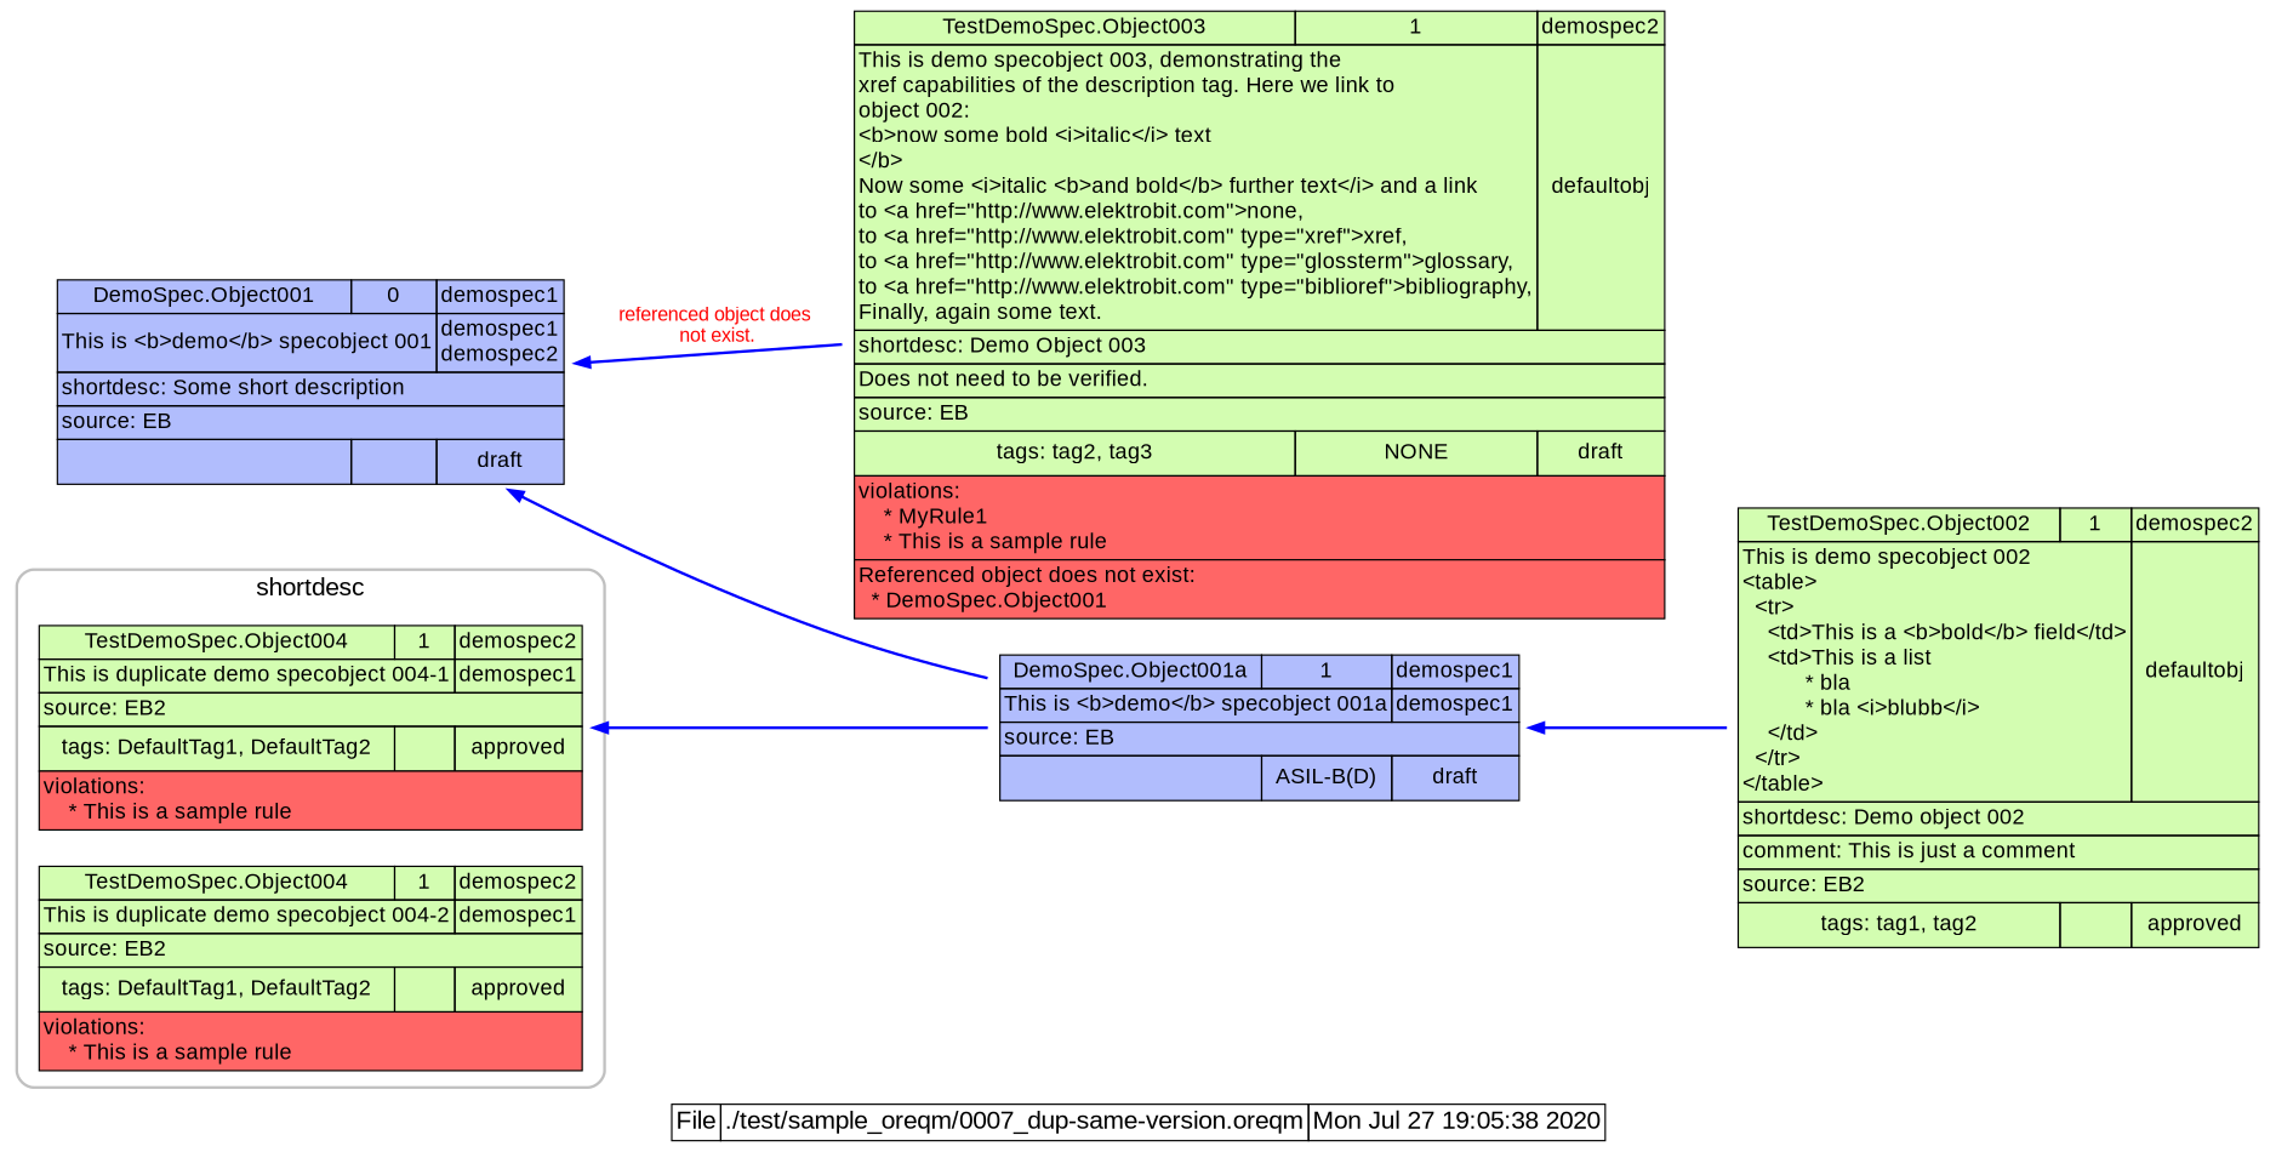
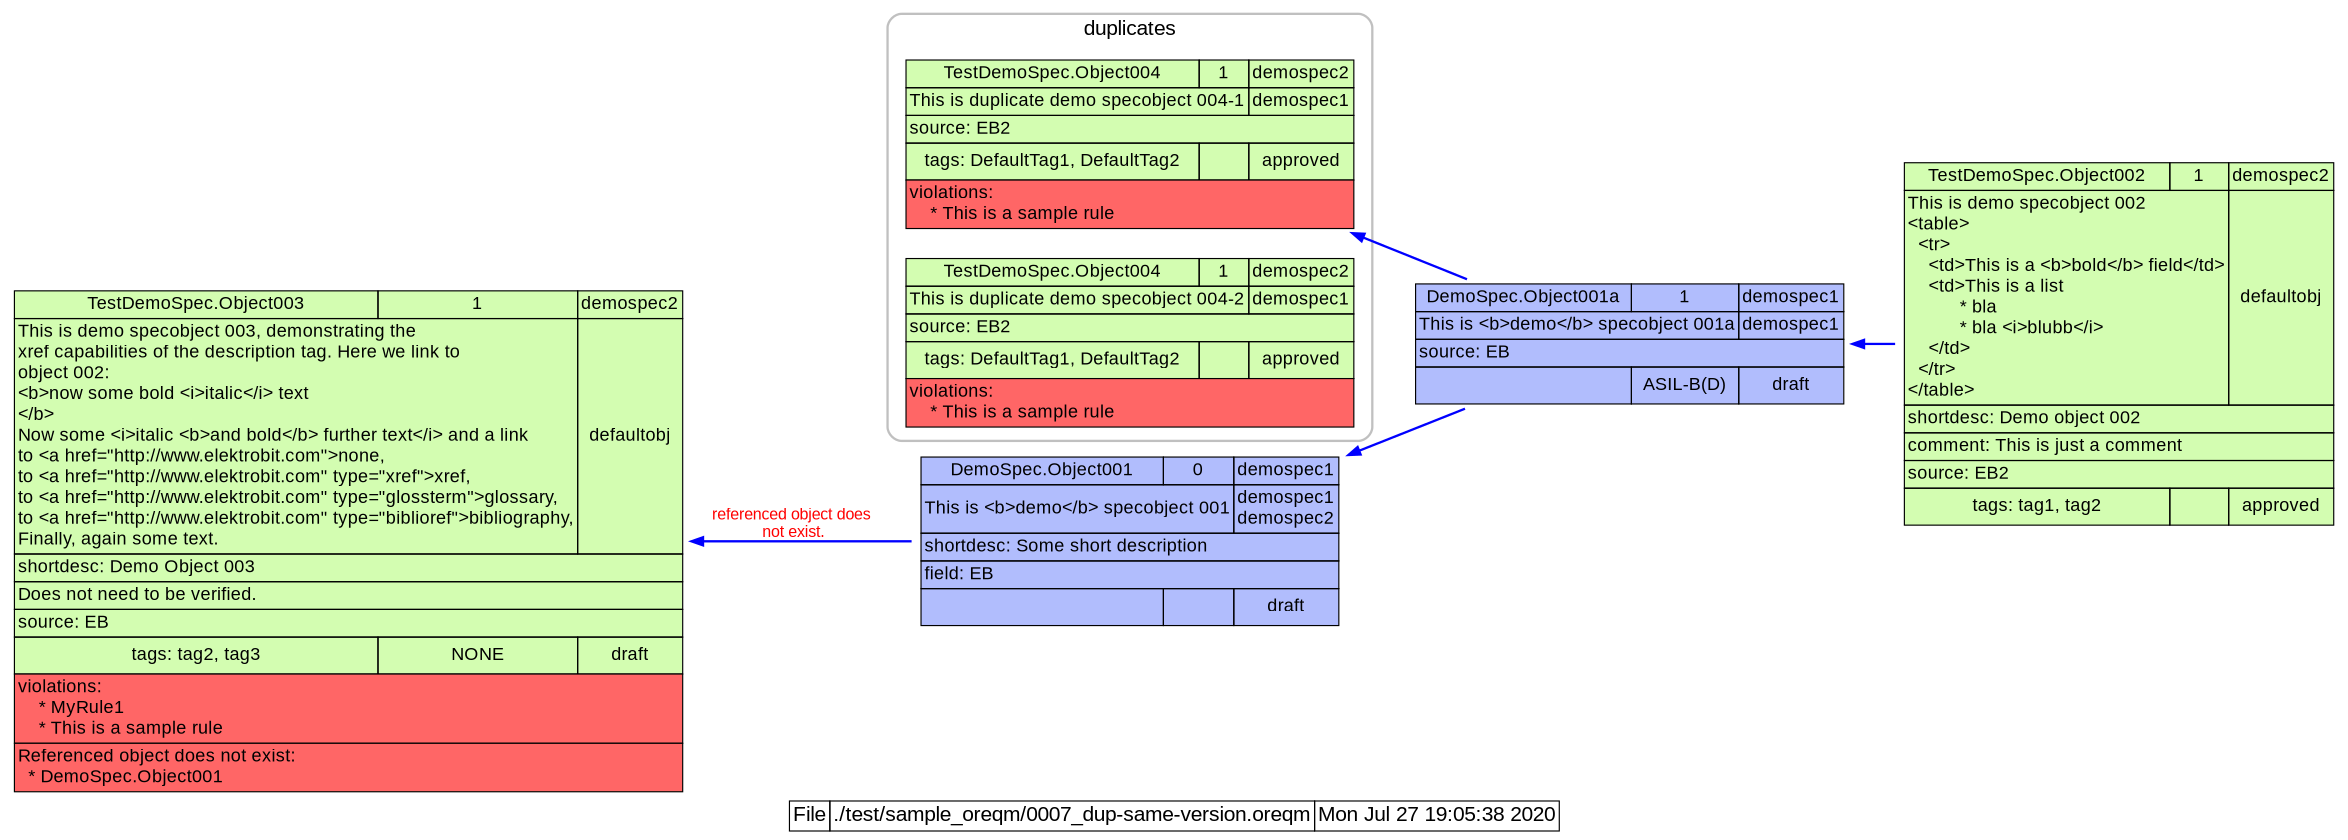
  digraph {
    fontcolor=black
    fontname=Arial
    fontsize=18
    label=<     <table border="0" cellspacing="0" cellborder="1">       <tr><td cellspacing="0" >File</td><td>./test/sample_oreqm/0007_dup-same-version.oreqm</td><td>Mon Jul 27 19:05:38 2020</td></tr>     </table>>
    labelloc=b
    rankdir=RL
    node [fontname=Arial fontsize=16 shape=plaintext]
    edge [arrowhead=normal arrowtail=normal color=blue dir=forward fontcolor=red fontname=Arial style=bold]
    n1 [label=<       <TABLE BGCOLOR="#D3FDB1" BORDER="0" CELLSPACING="0" CELLBORDER="1" COLOR="black" >         <TR><TD CELLSPACING="0" >TestDemoSpec.Object004</TD><TD>1</TD><TD>demospec2</TD></TR>         <TR><TD COLSPAN="2" ALIGN="LEFT">This is duplicate demo specobject 004-1<BR ALIGN="LEFT"/></TD><TD>demospec1</TD></TR>         <TR><TD COLSPAN="3" ALIGN="LEFT">source: EB2<BR ALIGN="LEFT"/></TD></TR>         <TR><TD>tags: DefaultTag1, DefaultTag2</TD><TD></TD><TD><TABLE BORDER="0"><TR><TD >approved</TD></TR></TABLE></TD></TR>         <TR><TD COLSPAN="3" ALIGN="LEFT" BGCOLOR="#FF6666">violations:<BR ALIGN="LEFT"/>  &nbsp;&nbsp;* This is a sample rule<BR ALIGN="LEFT"/></TD></TR>       </TABLE>>]
    n2 [label=<       <TABLE BGCOLOR="#D3FDB1" BORDER="0" CELLSPACING="0" CELLBORDER="1" COLOR="black" >         <TR><TD CELLSPACING="0" >TestDemoSpec.Object004</TD><TD>1</TD><TD>demospec2</TD></TR>         <TR><TD COLSPAN="2" ALIGN="LEFT">This is duplicate demo specobject 004-2<BR ALIGN="LEFT"/></TD><TD>demospec1</TD></TR>         <TR><TD COLSPAN="3" ALIGN="LEFT">source: EB2<BR ALIGN="LEFT"/></TD></TR>         <TR><TD>tags: DefaultTag1, DefaultTag2</TD><TD></TD><TD><TABLE BORDER="0"><TR><TD >approved</TD></TR></TABLE></TD></TR>         <TR><TD COLSPAN="3" ALIGN="LEFT" BGCOLOR="#FF6666">violations:<BR ALIGN="LEFT"/>  &nbsp;&nbsp;* This is a sample rule<BR ALIGN="LEFT"/></TD></TR>       </TABLE>>]
-   n3 [label=<       <TABLE BGCOLOR="#B1BDFD" BORDER="0" CELLSPACING="0" CELLBORDER="1" COLOR="black" >         <TR><TD CELLSPACING="0" >DemoSpec.Object001</TD><TD>0</TD><TD>demospec1</TD></TR>         <TR><TD COLSPAN="2" ALIGN="LEFT">This is &lt;b&gt;demo&lt;/b&gt; specobject 001<BR ALIGN="LEFT"/></TD><TD>demospec1<BR/>demospec2</TD></TR>         <TR><TD COLSPAN="3" ALIGN="LEFT">shortdesc: Some short description<BR ALIGN="LEFT"/></TD></TR>         <TR><TD COLSPAN="3" ALIGN="LEFT">source: EB<BR ALIGN="LEFT"/></TD></TR>         <TR><TD></TD><TD></TD><TD><TABLE BORDER="0"><TR><TD >draft</TD></TR></TABLE></TD></TR>       </TABLE>>]
+   n3 [label=<       <TABLE BGCOLOR="#B1BDFD" BORDER="0" CELLSPACING="0" CELLBORDER="1" COLOR="black" >         <TR><TD CELLSPACING="0" >DemoSpec.Object001</TD><TD>0</TD><TD>demospec1</TD></TR>         <TR><TD COLSPAN="2" ALIGN="LEFT">This is &lt;b&gt;demo&lt;/b&gt; specobject 001<BR ALIGN="LEFT"/></TD><TD>demospec1<BR/>demospec2</TD></TR>         <TR><TD COLSPAN="3" ALIGN="LEFT">shortdesc: Some short description<BR ALIGN="LEFT"/></TD></TR>         <TR><TD COLSPAN="3" ALIGN="LEFT">field: EB<BR ALIGN="LEFT"/></TD></TR>         <TR><TD></TD><TD></TD><TD><TABLE BORDER="0"><TR><TD >draft</TD></TR></TABLE></TD></TR>       </TABLE>>]
    n4 [label=<       <TABLE BGCOLOR="#B1BDFD" BORDER="0" CELLSPACING="0" CELLBORDER="1" COLOR="black" >         <TR><TD CELLSPACING="0" >DemoSpec.Object001a</TD><TD>1</TD><TD>demospec1</TD></TR>         <TR><TD COLSPAN="2" ALIGN="LEFT">This is &lt;b&gt;demo&lt;/b&gt; specobject 001a<BR ALIGN="LEFT"/></TD><TD>demospec1</TD></TR>         <TR><TD COLSPAN="3" ALIGN="LEFT">source: EB<BR ALIGN="LEFT"/></TD></TR>         <TR><TD></TD><TD>ASIL-B(D)</TD><TD><TABLE BORDER="0"><TR><TD >draft</TD></TR></TABLE></TD></TR>       </TABLE>>]
    n5 [label=<       <TABLE BGCOLOR="#D3FDB1" BORDER="0" CELLSPACING="0" CELLBORDER="1" COLOR="black" >         <TR><TD CELLSPACING="0" >TestDemoSpec.Object002</TD><TD>1</TD><TD>demospec2</TD></TR>         <TR><TD COLSPAN="2" ALIGN="LEFT">This is demo specobject 002<BR ALIGN="LEFT"/>&lt;table&gt;<BR ALIGN="LEFT"/>  &lt;tr&gt;<BR ALIGN="LEFT"/>    &lt;td&gt;This is a &lt;b&gt;bold&lt;/b&gt; field&lt;/td&gt;<BR ALIGN="LEFT"/>    &lt;td&gt;This is a list<BR ALIGN="LEFT"/>        &nbsp;&nbsp;* bla<BR ALIGN="LEFT"/>        &nbsp;&nbsp;* bla &lt;i&gt;blubb&lt;/i&gt;<BR ALIGN="LEFT"/>    &lt;/td&gt;<BR ALIGN="LEFT"/>  &lt;/tr&gt;<BR ALIGN="LEFT"/>&lt;/table&gt;<BR ALIGN="LEFT"/></TD><TD>defaultobj</TD></TR>         <TR><TD COLSPAN="3" ALIGN="LEFT">shortdesc: Demo object 002<BR ALIGN="LEFT"/></TD></TR>         <TR><TD COLSPAN="3" ALIGN="LEFT">comment: This is just a comment<BR ALIGN="LEFT"/></TD></TR>         <TR><TD COLSPAN="3" ALIGN="LEFT">source: EB2<BR ALIGN="LEFT"/></TD></TR>         <TR><TD>tags: tag1, tag2</TD><TD></TD><TD><TABLE BORDER="0"><TR><TD >approved</TD></TR></TABLE></TD></TR>       </TABLE>>]
    n6 [label=<       <TABLE BGCOLOR="#D3FDB1" BORDER="0" CELLSPACING="0" CELLBORDER="1" COLOR="black" >         <TR><TD CELLSPACING="0" >TestDemoSpec.Object003</TD><TD>1</TD><TD>demospec2</TD></TR>         <TR><TD COLSPAN="2" ALIGN="LEFT">This is demo specobject 003, demonstrating the<BR ALIGN="LEFT"/>xref capabilities of the description tag. Here we link to<BR ALIGN="LEFT"/>object 002:<BR ALIGN="LEFT"/>&lt;b&gt;now some bold &lt;i&gt;italic&lt;/i&gt; text&nbsp;<BR ALIGN="LEFT"/>&lt;/b&gt;<BR ALIGN="LEFT"/>Now some &lt;i&gt;italic &lt;b&gt;and bold&lt;/b&gt; further text&lt;/i&gt; and a link<BR ALIGN="LEFT"/>to &lt;a href=&quot;http://www.elektrobit.com&quot;&gt;none,<BR ALIGN="LEFT"/>to &lt;a href=&quot;http://www.elektrobit.com&quot; type=&quot;xref&quot;&gt;xref,<BR ALIGN="LEFT"/>to &lt;a href=&quot;http://www.elektrobit.com&quot; type=&quot;glossterm&quot;&gt;glossary,<BR ALIGN="LEFT"/>to &lt;a href=&quot;http://www.elektrobit.com&quot; type=&quot;biblioref&quot;&gt;bibliography,<BR ALIGN="LEFT"/>Finally, again some text.<BR ALIGN="LEFT"/></TD><TD>defaultobj</TD></TR>         <TR><TD COLSPAN="3" ALIGN="LEFT">shortdesc: Demo Object 003<BR ALIGN="LEFT"/></TD></TR>         <TR><TD COLSPAN="3" ALIGN="LEFT">Does not need to be verified.<BR ALIGN="LEFT"/></TD></TR>         <TR><TD COLSPAN="3" ALIGN="LEFT">source: EB<BR ALIGN="LEFT"/></TD></TR>         <TR><TD>tags: tag2, tag3</TD><TD>NONE</TD><TD><TABLE BORDER="0"><TR><TD >draft</TD></TR></TABLE></TD></TR>         <TR><TD COLSPAN="3" ALIGN="LEFT" BGCOLOR="#FF6666">violations:<BR ALIGN="LEFT"/>  &nbsp;&nbsp;* MyRule1<BR ALIGN="LEFT"/>  &nbsp;&nbsp;* This is a sample rule<BR ALIGN="LEFT"/></TD></TR>         <TR><TD COLSPAN="3" ALIGN="LEFT" BGCOLOR="#FF6666">Referenced object does not exist:<BR ALIGN="LEFT"/>&nbsp;&nbsp;*&nbsp;DemoSpec.Object001<BR ALIGN="LEFT"/></TD></TR>       </TABLE>>]
    subgraph cluster_1 {
      color=grey
-     label=shortdesc
+     label=duplicates
      labelloc=t
      penwidth=2
      style=rounded
      n1
      n2
    }
    n4 -> n1
    n4 -> n3
    n5 -> n4
-   n6 -> n3 [label="referenced object does \nnot exist."]
+   n3 -> n6 [label="referenced object does \nnot exist."]
  }
